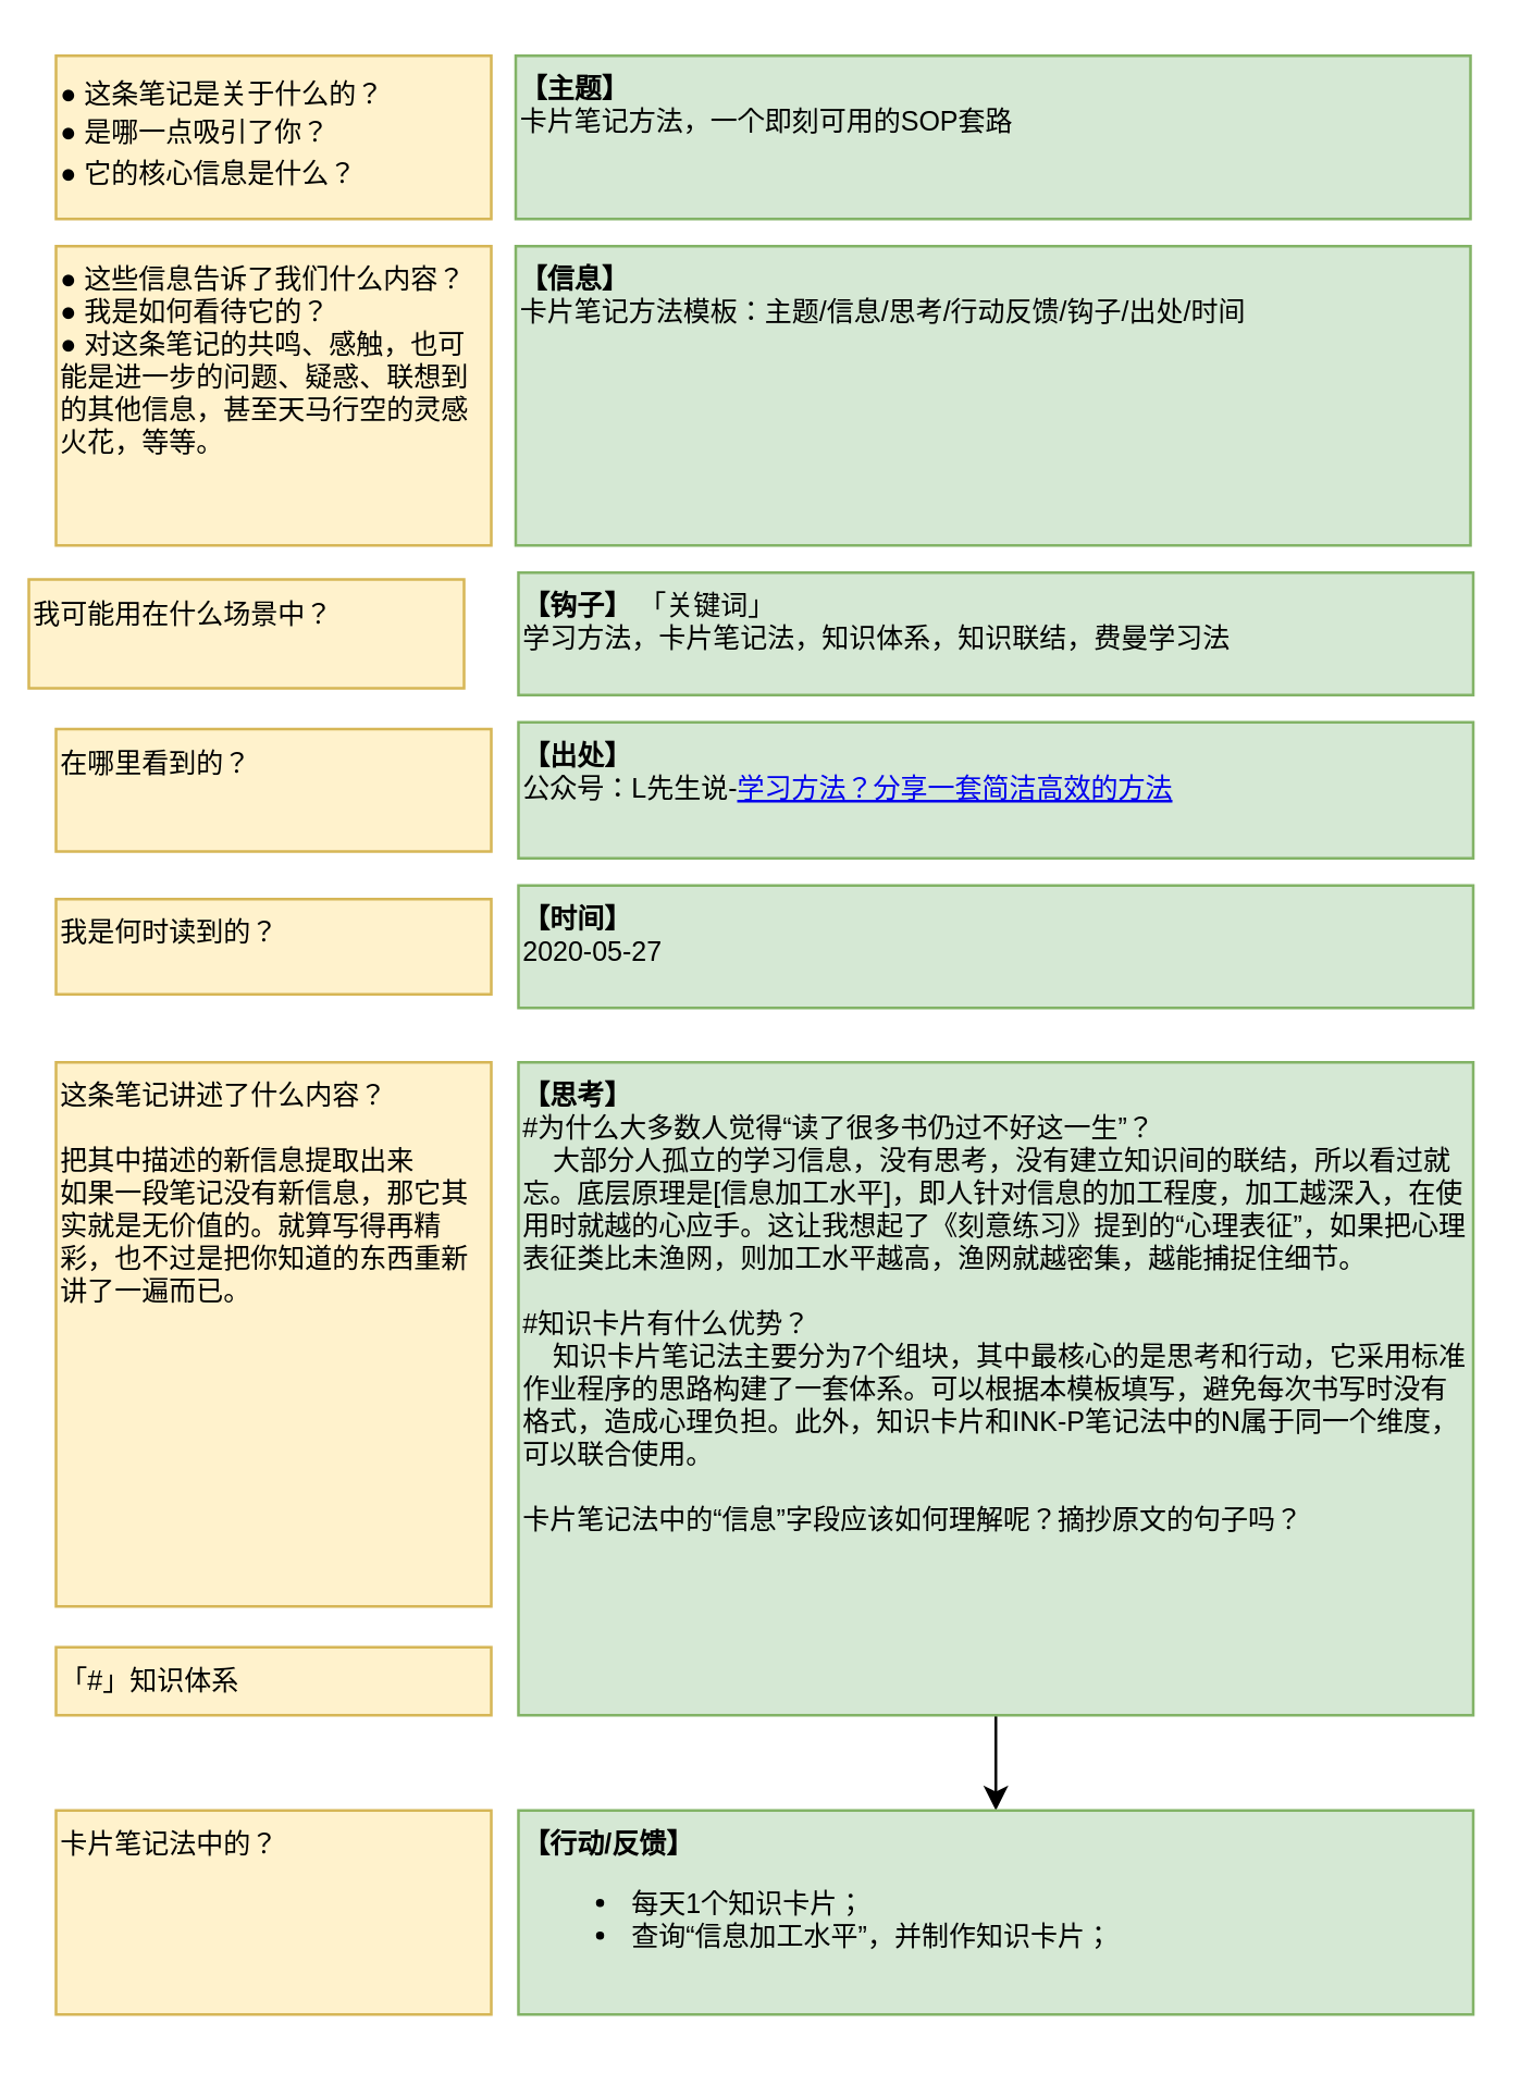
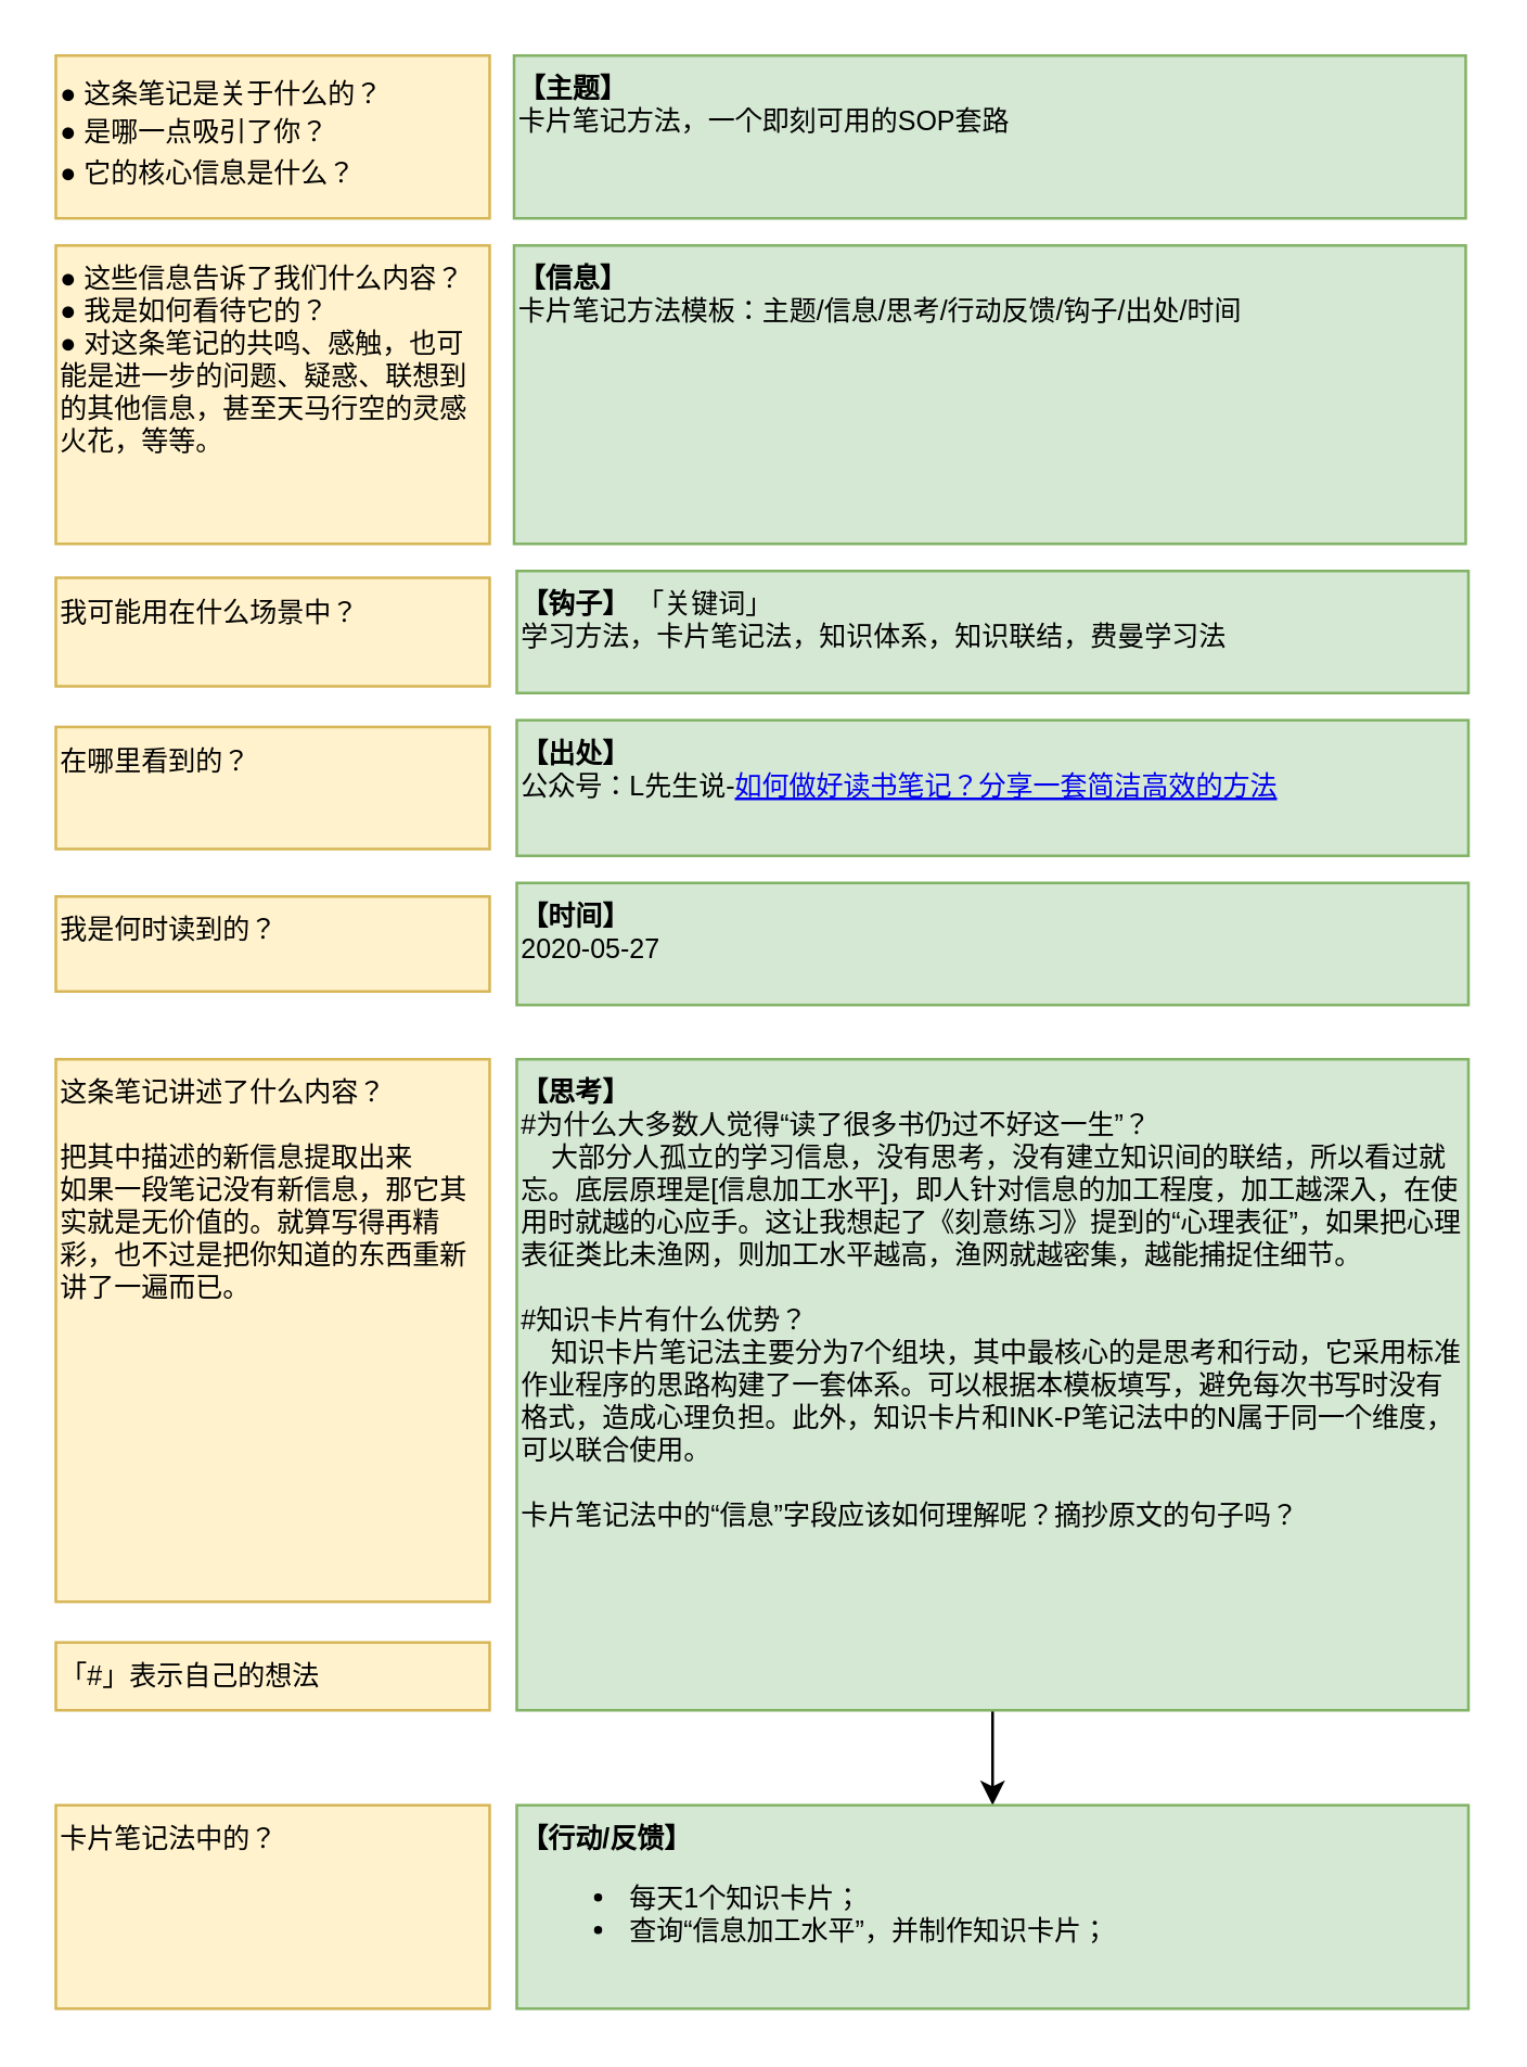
  <mxCell id="0" />
  <mxCell id="1" parent="0" />
  <mxCell id="2" value="&lt;span style=&quot;font-size: 10px&quot;&gt;&lt;div style=&quot;font-size: 10px&quot;&gt;&lt;span style=&quot;font-weight: bold ; font-size: 10px&quot;&gt;【主题】&lt;/span&gt;&lt;/div&gt;&lt;div style=&quot;font-size: 10px&quot;&gt;卡片笔记方法，一个即刻可用的SOP套路&lt;/div&gt;&lt;/span&gt;" style="text;whiteSpace=wrap;html=1;fillColor=#d5e8d4;strokeColor=#82b366;" vertex="1" parent="1"><mxGeometry x="189" y="20" width="351" height="60" as="geometry" /></mxCell>
  <mxCell id="3" value="&lt;span style=&quot;font-family: &amp;#34;helvetica&amp;#34; ; font-size: 10px&quot;&gt;● 这条笔记是关于什么的？&lt;/span&gt;&lt;br&gt;&lt;span style=&quot;font-family: &amp;#34;helvetica&amp;#34; ; font-size: 10px&quot;&gt;●&amp;nbsp;&lt;/span&gt;&lt;span style=&quot;font-family: &amp;#34;helvetica&amp;#34; ; font-size: 10px&quot;&gt;是哪一点吸引了你？&lt;/span&gt;&lt;br&gt;&lt;span style=&quot;font-family: &amp;#34;helvetica&amp;#34; ; font-size: 10px&quot;&gt;●&amp;nbsp;&lt;/span&gt;&lt;span style=&quot;font-family: &amp;#34;helvetica&amp;#34; ; font-size: 10px&quot;&gt;它的核心信息是什么？&lt;/span&gt;" style="text;whiteSpace=wrap;html=1;fillColor=#fff2cc;strokeColor=#d6b656;" vertex="1" parent="1"><mxGeometry x="20" y="20" width="160" height="60" as="geometry" /></mxCell>
  <mxCell id="4" value="&lt;div style=&quot;font-size: 10px&quot;&gt;&lt;div&gt;&lt;span style=&quot;font-family: &amp;#34;helvetica&amp;#34;&quot;&gt;●&lt;/span&gt;&lt;span style=&quot;font-family: &amp;#34;helvetica&amp;#34;&quot;&gt;&amp;nbsp;&lt;/span&gt;这些信息告诉了我们什么内容？&lt;/div&gt;&lt;div&gt;&lt;span style=&quot;font-family: &amp;#34;helvetica&amp;#34;&quot;&gt;●&lt;/span&gt;&lt;span style=&quot;font-family: &amp;#34;helvetica&amp;#34;&quot;&gt;&amp;nbsp;&lt;/span&gt;我是如何看待它的？&lt;/div&gt;&lt;div&gt;&lt;span style=&quot;font-family: &amp;#34;helvetica&amp;#34;&quot;&gt;●&lt;/span&gt;&lt;span style=&quot;font-family: &amp;#34;helvetica&amp;#34;&quot;&gt;&amp;nbsp;&lt;/span&gt;对这条笔记的共鸣、感触，也可能是进一步的问题、疑惑、联想到的其他信息，甚至天马行空的灵感火花，等等。&lt;/div&gt;&lt;/div&gt;" style="text;whiteSpace=wrap;html=1;fillColor=#fff2cc;strokeColor=#d6b656;" vertex="1" parent="1"><mxGeometry x="20" y="90" width="160" height="110" as="geometry" /></mxCell>
  <mxCell id="5" value="&lt;div style=&quot;font-size: 10px&quot;&gt;这条笔记讲述了什么内容？&lt;/div&gt;&lt;div style=&quot;font-size: 10px&quot;&gt;&lt;br&gt;&lt;/div&gt;&lt;div style=&quot;font-size: 10px&quot;&gt;把其中描述的新信息提取出来&lt;/div&gt;&lt;div style=&quot;font-size: 10px&quot;&gt;如果一段笔记没有新信息，那它其实就是无价值的。就算写得再精彩，也不过是把你知道的东西重新讲了一遍而已。&lt;/div&gt;" style="text;whiteSpace=wrap;html=1;fillColor=#fff2cc;strokeColor=#d6b656;" vertex="1" parent="1"><mxGeometry x="20" y="390" width="160" height="200" as="geometry" /></mxCell>
  <mxCell id="6" value="&lt;div style=&quot;font-size: 10px&quot;&gt;卡片笔记法中的？&lt;br&gt;&lt;/div&gt;" style="text;whiteSpace=wrap;html=1;fillColor=#fff2cc;strokeColor=#d6b656;" vertex="1" parent="1"><mxGeometry x="20" y="665" width="160" height="75" as="geometry" /></mxCell>
- <mxCell id="7" value="&lt;div style=&quot;font-size: 10px&quot;&gt;「#」知识体系&lt;br&gt;&lt;/div&gt;" style="text;whiteSpace=wrap;html=1;fillColor=#fff2cc;strokeColor=#d6b656;" vertex="1" parent="1"><mxGeometry x="20" y="605" width="160" height="25" as="geometry" /></mxCell>
- <mxCell id="8" value="&lt;div style=&quot;font-size: 10px&quot;&gt;我可能用在什么场景中？&lt;br&gt;&lt;/div&gt;" style="text;whiteSpace=wrap;html=1;fillColor=#fff2cc;strokeColor=#d6b656;" vertex="1" parent="1"><mxGeometry x="10" y="212.5" width="160" height="40" as="geometry" /></mxCell>
+ <mxCell id="7" value="&lt;div style=&quot;font-size: 10px&quot;&gt;「#」表示自己的想法&lt;br&gt;&lt;/div&gt;" style="text;whiteSpace=wrap;html=1;fillColor=#fff2cc;strokeColor=#d6b656;" vertex="1" parent="1"><mxGeometry x="20" y="605" width="160" height="25" as="geometry" /></mxCell>
+ <mxCell id="8" value="&lt;div style=&quot;font-size: 10px&quot;&gt;我可能用在什么场景中？&lt;br&gt;&lt;/div&gt;" style="text;whiteSpace=wrap;html=1;fillColor=#fff2cc;strokeColor=#d6b656;" vertex="1" parent="1"><mxGeometry x="20" y="212.5" width="160" height="40" as="geometry" /></mxCell>
  <mxCell id="9" value="&lt;div style=&quot;font-size: 10px&quot;&gt;在哪里看到的？&lt;br&gt;&lt;/div&gt;" style="text;whiteSpace=wrap;html=1;fillColor=#fff2cc;strokeColor=#d6b656;" vertex="1" parent="1"><mxGeometry x="20" y="267.5" width="160" height="45" as="geometry" /></mxCell>
  <mxCell id="10" value="&lt;div style=&quot;font-size: 10px&quot;&gt;我是何时读到的？&lt;br&gt;&lt;/div&gt;" style="text;whiteSpace=wrap;html=1;fillColor=#fff2cc;strokeColor=#d6b656;" vertex="1" parent="1"><mxGeometry x="20" y="330" width="160" height="35" as="geometry" /></mxCell>
  <mxCell id="11" value="&lt;span style=&quot;font-size: 10px&quot;&gt;&lt;div style=&quot;font-size: 10px&quot;&gt;&lt;span style=&quot;font-weight: bold&quot;&gt;【信息】&lt;/span&gt;&lt;/div&gt;&lt;div style=&quot;font-size: 10px&quot;&gt;卡片笔记方法模板：主题/信息/思考/行动反馈/钩子/出处/时间&lt;/div&gt;&lt;/span&gt;" style="text;whiteSpace=wrap;html=1;fillColor=#d5e8d4;strokeColor=#82b366;" vertex="1" parent="1"><mxGeometry x="189" y="90" width="351" height="110" as="geometry" /></mxCell>
  <mxCell id="12" style="edgeStyle=orthogonalEdgeStyle;rounded=0;orthogonalLoop=1;jettySize=auto;html=1;" edge="1" parent="1" source="13" target="14"><mxGeometry relative="1" as="geometry" /></mxCell>
  <mxCell id="13" value="&lt;span style=&quot;font-size: 10px&quot;&gt;&lt;div style=&quot;font-size: 10px&quot;&gt;&lt;div&gt;&lt;span style=&quot;font-weight: bold&quot;&gt;【思考】&lt;/span&gt;&lt;/div&gt;&lt;div style=&quot;box-sizing: border-box ; margin: 0px ; padding: 0px&quot;&gt;&lt;span style=&quot;box-sizing: border-box&quot;&gt;#为什么大多数人觉得“读了很多书仍过不好这一生”？&lt;/span&gt;&lt;/div&gt;&lt;div style=&quot;box-sizing: border-box ; margin: 0px ; padding: 0px&quot;&gt;&lt;span style=&quot;box-sizing: border-box&quot;&gt;&amp;nbsp;&amp;nbsp; &amp;nbsp;&lt;/span&gt;&lt;span style=&quot;box-sizing: border-box&quot;&gt;大部分人孤立的学习信息，没有思考，没有建立知识间的联结，所以看过就忘。底层原理是[信息加工水平]，即人针对信息的加工程度，加工越深入，在使用时就越的心应手。这让我想起了《刻意练习》提到的“心理表征”，如果把心理表征类比未渔网，则加工水平越高，渔网就越密集，越能捕捉住细节。&lt;/span&gt;&lt;/div&gt;&lt;div style=&quot;box-sizing: border-box ; margin: 0px ; padding: 0px&quot;&gt;&lt;br&gt;&lt;/div&gt;&lt;div style=&quot;box-sizing: border-box ; margin: 0px ; padding: 0px&quot;&gt;&lt;span style=&quot;box-sizing: border-box&quot;&gt;#知识卡片有什么优势？&lt;/span&gt;&lt;/div&gt;&lt;div style=&quot;box-sizing: border-box ; margin: 0px ; padding: 0px&quot;&gt;&lt;span style=&quot;box-sizing: border-box&quot;&gt;&amp;nbsp;&amp;nbsp; &amp;nbsp;&lt;/span&gt;&lt;span style=&quot;box-sizing: border-box&quot;&gt;知识卡片笔记法主要分为7个组块，其中最核心的是思考和行动，它采用标准作业程序的思路构建了一套体系。可以根据本模板填写，避免每次书写时没有格式，造成心理负担。此外，知识卡片和INK-P笔记法中的N属于同一个维度，可以联合使用。&lt;/span&gt;&lt;/div&gt;&lt;div style=&quot;box-sizing: border-box ; margin: 0px ; padding: 0px&quot;&gt;&lt;br&gt;&lt;/div&gt;&lt;div style=&quot;box-sizing: border-box ; margin: 0px ; padding: 0px&quot;&gt;&lt;span style=&quot;box-sizing: border-box&quot;&gt;卡片笔记法中的“信息”字段应该如何理解呢？摘抄原文的句子吗？&lt;/span&gt;&lt;/div&gt;&lt;/div&gt;&lt;/span&gt;" style="text;whiteSpace=wrap;html=1;fillColor=#d5e8d4;strokeColor=#82b366;" vertex="1" parent="1"><mxGeometry x="190" y="390" width="351" height="240" as="geometry" /></mxCell>
  <mxCell id="14" value="&lt;span style=&quot;font-size: 10px&quot;&gt;&lt;div style=&quot;font-size: 10px&quot;&gt;&lt;div&gt;&lt;span style=&quot;font-weight: bold&quot;&gt;【行动/反馈】&lt;/span&gt;&lt;/div&gt;&lt;ul&gt;&lt;li&gt;每天1个知识卡片；&lt;/li&gt;&lt;li&gt;查询“信息加工水平”，并制作知识卡片；&lt;/li&gt;&lt;/ul&gt;&lt;/div&gt;&lt;/span&gt;" style="text;whiteSpace=wrap;html=1;fillColor=#d5e8d4;strokeColor=#82b366;" vertex="1" parent="1"><mxGeometry x="190" y="665" width="351" height="75" as="geometry" /></mxCell>
  <mxCell id="15" value="&lt;span style=&quot;font-size: 10px&quot;&gt;&lt;div style=&quot;font-size: 10px&quot;&gt;&lt;div&gt;&lt;span style=&quot;font-weight: bold&quot;&gt;【钩子】&lt;/span&gt;&amp;nbsp;「关键词」&lt;/div&gt;&lt;div&gt;学习方法，卡片笔记法，知识体系，知识联结，费曼学习法&lt;/div&gt;&lt;/div&gt;&lt;/span&gt;" style="text;whiteSpace=wrap;html=1;fillColor=#d5e8d4;strokeColor=#82b366;" vertex="1" parent="1"><mxGeometry x="190" y="210" width="351" height="45" as="geometry" /></mxCell>
- <mxCell id="16" value="&lt;span style=&quot;font-size: 10px&quot;&gt;&lt;div style=&quot;font-size: 10px&quot;&gt;&lt;div&gt;&lt;span style=&quot;font-weight: bold&quot;&gt;【出处】&lt;/span&gt;&lt;/div&gt;&lt;div&gt;公众号：L先生说-&lt;a href=&quot;https://mp.weixin.qq.com/s/hE93kC-1bdNqYnJyt3LjSQ&quot;&gt;学习方法？分享一套简洁高效的方法&lt;/a&gt;&lt;/div&gt;&lt;div&gt;&lt;br&gt;&lt;/div&gt;&lt;/div&gt;&lt;/span&gt;" style="text;whiteSpace=wrap;html=1;fillColor=#d5e8d4;strokeColor=#82b366;" vertex="1" parent="1"><mxGeometry x="190" y="265" width="351" height="50" as="geometry" /></mxCell>
+ <mxCell id="16" value="&lt;span style=&quot;font-size: 10px&quot;&gt;&lt;div style=&quot;font-size: 10px&quot;&gt;&lt;div&gt;&lt;span style=&quot;font-weight: bold&quot;&gt;【出处】&lt;/span&gt;&lt;/div&gt;&lt;div&gt;公众号：L先生说-&lt;a href=&quot;https://mp.weixin.qq.com/s/hE93kC-1bdNqYnJyt3LjSQ&quot;&gt;如何做好读书笔记？分享一套简洁高效的方法&lt;/a&gt;&lt;/div&gt;&lt;div&gt;&lt;br&gt;&lt;/div&gt;&lt;/div&gt;&lt;/span&gt;" style="text;whiteSpace=wrap;html=1;fillColor=#d5e8d4;strokeColor=#82b366;" vertex="1" parent="1"><mxGeometry x="190" y="265" width="351" height="50" as="geometry" /></mxCell>
  <mxCell id="17" value="&lt;span style=&quot;font-size: 10px&quot;&gt;&lt;div style=&quot;font-size: 10px&quot;&gt;&lt;div&gt;&lt;span style=&quot;font-weight: bold&quot;&gt;【时间】&lt;/span&gt;&lt;/div&gt;&lt;div&gt;2020-05-27&lt;/div&gt;&lt;/div&gt;&lt;/span&gt;" style="text;whiteSpace=wrap;html=1;fillColor=#d5e8d4;strokeColor=#82b366;" vertex="1" parent="1"><mxGeometry x="190" y="325" width="351" height="45" as="geometry" /></mxCell>
